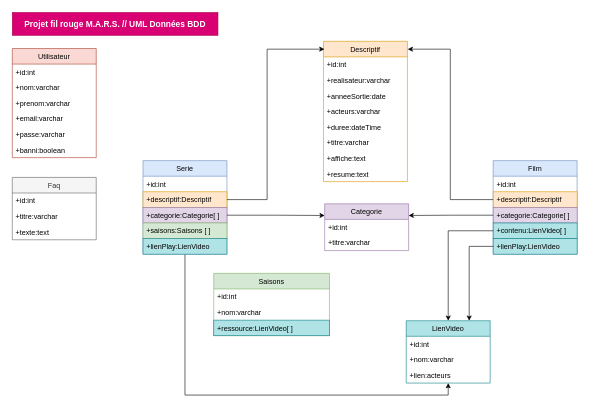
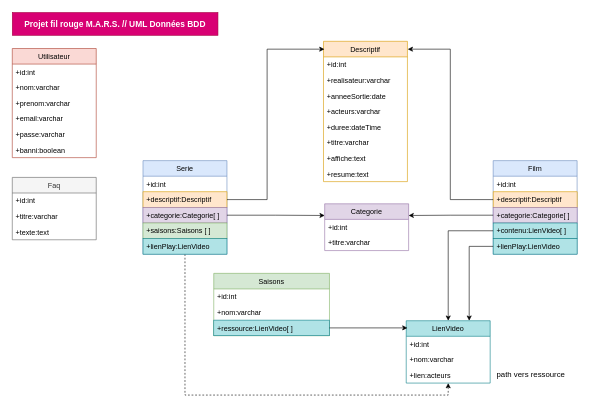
  <mxCell id="0" />
  <mxCell id="1" parent="0" />
  <mxCell id="2" value="Utilisateur" style="swimlane;fontStyle=0;childLayout=stackLayout;horizontal=1;startSize=26;fillColor=#fad9d5;horizontalStack=0;resizeParent=1;resizeParentMax=0;resizeLast=0;collapsible=1;marginBottom=0;strokeColor=#ae4132;" vertex="1" parent="1"><mxGeometry x="20" y="80" width="140" height="182" as="geometry" /></mxCell>
  <mxCell id="3" value="+id:int" style="text;strokeColor=none;fillColor=none;align=left;verticalAlign=top;spacingLeft=4;spacingRight=4;overflow=hidden;rotatable=0;points=[[0,0.5],[1,0.5]];portConstraint=eastwest;" vertex="1" parent="2"><mxGeometry y="26" width="140" height="26" as="geometry" /></mxCell>
  <mxCell id="4" value="+nom:varchar" style="text;strokeColor=none;fillColor=none;align=left;verticalAlign=top;spacingLeft=4;spacingRight=4;overflow=hidden;rotatable=0;points=[[0,0.5],[1,0.5]];portConstraint=eastwest;" vertex="1" parent="2"><mxGeometry y="52" width="140" height="26" as="geometry" /></mxCell>
  <mxCell id="5" value="+prenom:varchar" style="text;strokeColor=none;fillColor=none;align=left;verticalAlign=top;spacingLeft=4;spacingRight=4;overflow=hidden;rotatable=0;points=[[0,0.5],[1,0.5]];portConstraint=eastwest;" vertex="1" parent="2"><mxGeometry y="78" width="140" height="26" as="geometry" /></mxCell>
  <mxCell id="6" value="+email:varchar" style="text;strokeColor=none;fillColor=none;align=left;verticalAlign=top;spacingLeft=4;spacingRight=4;overflow=hidden;rotatable=0;points=[[0,0.5],[1,0.5]];portConstraint=eastwest;" vertex="1" parent="2"><mxGeometry y="104" width="140" height="26" as="geometry" /></mxCell>
  <mxCell id="7" value="+passe:varchar" style="text;strokeColor=none;fillColor=none;align=left;verticalAlign=top;spacingLeft=4;spacingRight=4;overflow=hidden;rotatable=0;points=[[0,0.5],[1,0.5]];portConstraint=eastwest;" vertex="1" parent="2"><mxGeometry y="130" width="140" height="26" as="geometry" /></mxCell>
  <mxCell id="8" value="+banni:boolean" style="text;strokeColor=none;fillColor=none;align=left;verticalAlign=top;spacingLeft=4;spacingRight=4;overflow=hidden;rotatable=0;points=[[0,0.5],[1,0.5]];portConstraint=eastwest;" vertex="1" parent="2"><mxGeometry y="156" width="140" height="26" as="geometry" /></mxCell>
  <mxCell id="9" value="Projet fil rouge M.A.R.S. // UML Données BDD" style="text;html=1;align=center;verticalAlign=middle;whiteSpace=wrap;rounded=0;fontStyle=1;fontSize=14;fillColor=#d80073;strokeColor=#A50040;fontColor=#ffffff;" vertex="1" parent="1"><mxGeometry x="20" y="20" width="343" height="38" as="geometry" /></mxCell>
  <mxCell id="10" value="Faq" style="swimlane;fontStyle=0;childLayout=stackLayout;horizontal=1;startSize=26;fillColor=#f5f5f5;horizontalStack=0;resizeParent=1;resizeParentMax=0;resizeLast=0;collapsible=1;marginBottom=0;strokeColor=#666666;fontColor=#333333;" vertex="1" parent="1"><mxGeometry x="20" y="295" width="140" height="104" as="geometry" /></mxCell>
  <mxCell id="11" value="+id:int" style="text;strokeColor=none;fillColor=none;align=left;verticalAlign=top;spacingLeft=4;spacingRight=4;overflow=hidden;rotatable=0;points=[[0,0.5],[1,0.5]];portConstraint=eastwest;" vertex="1" parent="10"><mxGeometry y="26" width="140" height="26" as="geometry" /></mxCell>
  <mxCell id="12" value="+titre:varchar" style="text;strokeColor=none;fillColor=none;align=left;verticalAlign=top;spacingLeft=4;spacingRight=4;overflow=hidden;rotatable=0;points=[[0,0.5],[1,0.5]];portConstraint=eastwest;" vertex="1" parent="10"><mxGeometry y="52" width="140" height="26" as="geometry" /></mxCell>
  <mxCell id="13" value="+texte:text" style="text;strokeColor=none;fillColor=none;align=left;verticalAlign=top;spacingLeft=4;spacingRight=4;overflow=hidden;rotatable=0;points=[[0,0.5],[1,0.5]];portConstraint=eastwest;" vertex="1" parent="10"><mxGeometry y="78" width="140" height="26" as="geometry" /></mxCell>
+ <mxCell id="14" value="path vers ressource" style="text;html=1;strokeColor=none;fillColor=none;align=left;verticalAlign=middle;whiteSpace=wrap;rounded=0;fontSize=13;" vertex="1" parent="1"><mxGeometry x="826" y="608" width="161" height="30" as="geometry" /></mxCell>
  <mxCell id="15" value="Descriptif" style="swimlane;fontStyle=0;childLayout=stackLayout;horizontal=1;startSize=26;fillColor=#ffe6cc;horizontalStack=0;resizeParent=1;resizeParentMax=0;resizeLast=0;collapsible=1;marginBottom=0;strokeColor=#d79b00;" vertex="1" parent="1"><mxGeometry x="539" y="68" width="140" height="234" as="geometry" /></mxCell>
  <mxCell id="16" value="+id:int" style="text;strokeColor=none;fillColor=none;align=left;verticalAlign=top;spacingLeft=4;spacingRight=4;overflow=hidden;rotatable=0;points=[[0,0.5],[1,0.5]];portConstraint=eastwest;" vertex="1" parent="15"><mxGeometry y="26" width="140" height="26" as="geometry" /></mxCell>
  <mxCell id="17" value="+realisateur:varchar" style="text;strokeColor=none;fillColor=none;align=left;verticalAlign=top;spacingLeft=4;spacingRight=4;overflow=hidden;rotatable=0;points=[[0,0.5],[1,0.5]];portConstraint=eastwest;" vertex="1" parent="15"><mxGeometry y="52" width="140" height="26" as="geometry" /></mxCell>
  <mxCell id="18" value="+anneeSortie:date" style="text;strokeColor=none;fillColor=none;align=left;verticalAlign=top;spacingLeft=4;spacingRight=4;overflow=hidden;rotatable=0;points=[[0,0.5],[1,0.5]];portConstraint=eastwest;" vertex="1" parent="15"><mxGeometry y="78" width="140" height="26" as="geometry" /></mxCell>
  <mxCell id="19" value="+acteurs:varchar" style="text;strokeColor=none;fillColor=none;align=left;verticalAlign=top;spacingLeft=4;spacingRight=4;overflow=hidden;rotatable=0;points=[[0,0.5],[1,0.5]];portConstraint=eastwest;" vertex="1" parent="15"><mxGeometry y="104" width="140" height="26" as="geometry" /></mxCell>
  <mxCell id="20" value="+duree:dateTime" style="text;strokeColor=none;fillColor=none;align=left;verticalAlign=top;spacingLeft=4;spacingRight=4;overflow=hidden;rotatable=0;points=[[0,0.5],[1,0.5]];portConstraint=eastwest;" vertex="1" parent="15"><mxGeometry y="130" width="140" height="26" as="geometry" /></mxCell>
  <mxCell id="21" value="+titre:varchar" style="text;strokeColor=none;fillColor=none;align=left;verticalAlign=top;spacingLeft=4;spacingRight=4;overflow=hidden;rotatable=0;points=[[0,0.5],[1,0.5]];portConstraint=eastwest;" vertex="1" parent="15"><mxGeometry y="156" width="140" height="26" as="geometry" /></mxCell>
  <mxCell id="22" value="+affiche:text" style="text;strokeColor=none;fillColor=none;align=left;verticalAlign=top;spacingLeft=4;spacingRight=4;overflow=hidden;rotatable=0;points=[[0,0.5],[1,0.5]];portConstraint=eastwest;" vertex="1" parent="15"><mxGeometry y="182" width="140" height="26" as="geometry" /></mxCell>
  <mxCell id="23" value="+resume:text" style="text;strokeColor=none;fillColor=none;align=left;verticalAlign=top;spacingLeft=4;spacingRight=4;overflow=hidden;rotatable=0;points=[[0,0.5],[1,0.5]];portConstraint=eastwest;" vertex="1" parent="15"><mxGeometry y="208" width="140" height="26" as="geometry" /></mxCell>
  <mxCell id="24" value="Categorie" style="swimlane;fontStyle=0;childLayout=stackLayout;horizontal=1;startSize=26;fillColor=#e1d5e7;horizontalStack=0;resizeParent=1;resizeParentMax=0;resizeLast=0;collapsible=1;marginBottom=0;strokeColor=#9673a6;" vertex="1" parent="1"><mxGeometry x="541" y="339" width="140" height="78" as="geometry" /></mxCell>
  <mxCell id="25" value="+id:int" style="text;strokeColor=none;fillColor=none;align=left;verticalAlign=top;spacingLeft=4;spacingRight=4;overflow=hidden;rotatable=0;points=[[0,0.5],[1,0.5]];portConstraint=eastwest;" vertex="1" parent="24"><mxGeometry y="26" width="140" height="26" as="geometry" /></mxCell>
  <mxCell id="26" value="+titre:varchar" style="text;strokeColor=none;fillColor=none;align=left;verticalAlign=top;spacingLeft=4;spacingRight=4;overflow=hidden;rotatable=0;points=[[0,0.5],[1,0.5]];portConstraint=eastwest;" vertex="1" parent="24"><mxGeometry y="52" width="140" height="26" as="geometry" /></mxCell>
- <mxCell id="27" style="edgeStyle=orthogonalEdgeStyle;rounded=0;orthogonalLoop=1;jettySize=auto;html=1;exitX=0.5;exitY=1;exitDx=0;exitDy=0;entryX=0.5;entryY=1;entryDx=0;entryDy=0;fontSize=13;" edge="1" parent="1" source="28" target="38"><mxGeometry relative="1" as="geometry" /></mxCell>
+ <mxCell id="27" style="edgeStyle=orthogonalEdgeStyle;rounded=0;orthogonalLoop=1;jettySize=auto;html=1;exitX=0.5;exitY=1;exitDx=0;exitDy=0;entryX=0.5;entryY=1;entryDx=0;entryDy=0;fontSize=13;dashed=1;" edge="1" parent="1" source="28" target="38"><mxGeometry relative="1" as="geometry" /></mxCell>
  <mxCell id="28" value="Serie" style="swimlane;fontStyle=0;childLayout=stackLayout;horizontal=1;startSize=26;fillColor=#dae8fc;horizontalStack=0;resizeParent=1;resizeParentMax=0;resizeLast=0;collapsible=1;marginBottom=0;strokeColor=#6c8ebf;" vertex="1" parent="1"><mxGeometry x="238" y="267" width="140" height="156" as="geometry" /></mxCell>
  <mxCell id="29" value="+id:int" style="text;strokeColor=none;fillColor=none;align=left;verticalAlign=top;spacingLeft=4;spacingRight=4;overflow=hidden;rotatable=0;points=[[0,0.5],[1,0.5]];portConstraint=eastwest;" vertex="1" parent="28"><mxGeometry y="26" width="140" height="26" as="geometry" /></mxCell>
  <mxCell id="30" value="+descriptif:Descriptif" style="text;strokeColor=#d79b00;fillColor=#ffe6cc;align=left;verticalAlign=top;spacingLeft=4;spacingRight=4;overflow=hidden;rotatable=0;points=[[0,0.5],[1,0.5]];portConstraint=eastwest;" vertex="1" parent="28"><mxGeometry y="52" width="140" height="26" as="geometry" /></mxCell>
  <mxCell id="31" value="+categorie:Categorie[ ]" style="text;strokeColor=#9673a6;fillColor=#e1d5e7;align=left;verticalAlign=top;spacingLeft=4;spacingRight=4;overflow=hidden;rotatable=0;points=[[0,0.5],[1,0.5]];portConstraint=eastwest;" vertex="1" parent="28"><mxGeometry y="78" width="140" height="26" as="geometry" /></mxCell>
  <mxCell id="32" value="+saisons:Saisons [ ]" style="text;strokeColor=#82b366;fillColor=#d5e8d4;align=left;verticalAlign=top;spacingLeft=4;spacingRight=4;overflow=hidden;rotatable=0;points=[[0,0.5],[1,0.5]];portConstraint=eastwest;" vertex="1" parent="28"><mxGeometry y="104" width="140" height="26" as="geometry" /></mxCell>
  <mxCell id="33" value="+lienPlay:LienVideo" style="text;strokeColor=#0e8088;fillColor=#b0e3e6;align=left;verticalAlign=top;spacingLeft=4;spacingRight=4;overflow=hidden;rotatable=0;points=[[0,0.5],[1,0.5]];portConstraint=eastwest;" vertex="1" parent="28"><mxGeometry y="130" width="140" height="26" as="geometry" /></mxCell>
  <mxCell id="34" value="Saisons" style="swimlane;fontStyle=0;childLayout=stackLayout;horizontal=1;startSize=26;fillColor=#d5e8d4;horizontalStack=0;resizeParent=1;resizeParentMax=0;resizeLast=0;collapsible=1;marginBottom=0;strokeColor=#82b366;" vertex="1" parent="1"><mxGeometry x="356" y="455" width="193" height="104" as="geometry" /></mxCell>
  <mxCell id="35" value="+id:int" style="text;strokeColor=none;fillColor=none;align=left;verticalAlign=top;spacingLeft=4;spacingRight=4;overflow=hidden;rotatable=0;points=[[0,0.5],[1,0.5]];portConstraint=eastwest;" vertex="1" parent="34"><mxGeometry y="26" width="193" height="26" as="geometry" /></mxCell>
  <mxCell id="36" value="+nom:varchar" style="text;strokeColor=none;fillColor=none;align=left;verticalAlign=top;spacingLeft=4;spacingRight=4;overflow=hidden;rotatable=0;points=[[0,0.5],[1,0.5]];portConstraint=eastwest;" vertex="1" parent="34"><mxGeometry y="52" width="193" height="26" as="geometry" /></mxCell>
  <mxCell id="37" value="+ressource:LienVideo[ ]" style="text;strokeColor=#0e8088;fillColor=#b0e3e6;align=left;verticalAlign=top;spacingLeft=4;spacingRight=4;overflow=hidden;rotatable=0;points=[[0,0.5],[1,0.5]];portConstraint=eastwest;" vertex="1" parent="34"><mxGeometry y="78" width="193" height="26" as="geometry" /></mxCell>
  <mxCell id="38" value="LienVideo" style="swimlane;fontStyle=0;childLayout=stackLayout;horizontal=1;startSize=26;fillColor=#b0e3e6;horizontalStack=0;resizeParent=1;resizeParentMax=0;resizeLast=0;collapsible=1;marginBottom=0;strokeColor=#0e8088;" vertex="1" parent="1"><mxGeometry x="677" y="534" width="140" height="104" as="geometry" /></mxCell>
  <mxCell id="39" value="+id:int" style="text;strokeColor=none;fillColor=none;align=left;verticalAlign=top;spacingLeft=4;spacingRight=4;overflow=hidden;rotatable=0;points=[[0,0.5],[1,0.5]];portConstraint=eastwest;" vertex="1" parent="38"><mxGeometry y="26" width="140" height="26" as="geometry" /></mxCell>
  <mxCell id="40" value="+nom:varchar" style="text;strokeColor=none;fillColor=none;align=left;verticalAlign=top;spacingLeft=4;spacingRight=4;overflow=hidden;rotatable=0;points=[[0,0.5],[1,0.5]];portConstraint=eastwest;" vertex="1" parent="38"><mxGeometry y="52" width="140" height="26" as="geometry" /></mxCell>
  <mxCell id="41" value="+lien:acteurs" style="text;strokeColor=none;fillColor=none;align=left;verticalAlign=top;spacingLeft=4;spacingRight=4;overflow=hidden;rotatable=0;points=[[0,0.5],[1,0.5]];portConstraint=eastwest;" vertex="1" parent="38"><mxGeometry y="78" width="140" height="26" as="geometry" /></mxCell>
+ <mxCell id="42" style="edgeStyle=orthogonalEdgeStyle;rounded=0;orthogonalLoop=1;jettySize=auto;html=1;exitX=1;exitY=0.5;exitDx=0;exitDy=0;entryX=0.014;entryY=0.115;entryDx=0;entryDy=0;entryPerimeter=0;fontSize=13;" edge="1" parent="1" source="37" target="38"><mxGeometry relative="1" as="geometry" /></mxCell>
  <mxCell id="43" value="Film" style="swimlane;fontStyle=0;childLayout=stackLayout;horizontal=1;startSize=26;fillColor=#dae8fc;horizontalStack=0;resizeParent=1;resizeParentMax=0;resizeLast=0;collapsible=1;marginBottom=0;strokeColor=#6c8ebf;" vertex="1" parent="1"><mxGeometry x="822" y="267" width="140" height="156" as="geometry" /></mxCell>
  <mxCell id="44" value="+id:int" style="text;strokeColor=none;fillColor=none;align=left;verticalAlign=top;spacingLeft=4;spacingRight=4;overflow=hidden;rotatable=0;points=[[0,0.5],[1,0.5]];portConstraint=eastwest;" vertex="1" parent="43"><mxGeometry y="26" width="140" height="26" as="geometry" /></mxCell>
  <mxCell id="45" value="+descriptif:Descriptif" style="text;strokeColor=#d79b00;fillColor=#ffe6cc;align=left;verticalAlign=top;spacingLeft=4;spacingRight=4;overflow=hidden;rotatable=0;points=[[0,0.5],[1,0.5]];portConstraint=eastwest;" vertex="1" parent="43"><mxGeometry y="52" width="140" height="26" as="geometry" /></mxCell>
  <mxCell id="46" value="+categorie:Categorie[ ]" style="text;strokeColor=#9673a6;fillColor=#e1d5e7;align=left;verticalAlign=top;spacingLeft=4;spacingRight=4;overflow=hidden;rotatable=0;points=[[0,0.5],[1,0.5]];portConstraint=eastwest;" vertex="1" parent="43"><mxGeometry y="78" width="140" height="26" as="geometry" /></mxCell>
  <mxCell id="47" value="+contenu:LienVideo[ ]" style="text;strokeColor=#0e8088;fillColor=#b0e3e6;align=left;verticalAlign=top;spacingLeft=4;spacingRight=4;overflow=hidden;rotatable=0;points=[[0,0.5],[1,0.5]];portConstraint=eastwest;" vertex="1" parent="43"><mxGeometry y="104" width="140" height="26" as="geometry" /></mxCell>
  <mxCell id="48" value="+lienPlay:LienVideo" style="text;strokeColor=#0e8088;fillColor=#b0e3e6;align=left;verticalAlign=top;spacingLeft=4;spacingRight=4;overflow=hidden;rotatable=0;points=[[0,0.5],[1,0.5]];portConstraint=eastwest;" vertex="1" parent="43"><mxGeometry y="130" width="140" height="26" as="geometry" /></mxCell>
  <mxCell id="49" style="edgeStyle=orthogonalEdgeStyle;rounded=0;orthogonalLoop=1;jettySize=auto;html=1;exitX=0;exitY=0.5;exitDx=0;exitDy=0;fontSize=13;" edge="1" parent="1" source="47" target="38"><mxGeometry relative="1" as="geometry" /></mxCell>
  <mxCell id="50" style="edgeStyle=orthogonalEdgeStyle;rounded=0;orthogonalLoop=1;jettySize=auto;html=1;exitX=1;exitY=0.5;exitDx=0;exitDy=0;entryX=0.011;entryY=0.056;entryDx=0;entryDy=0;entryPerimeter=0;fontSize=13;" edge="1" parent="1" source="30" target="15"><mxGeometry relative="1" as="geometry"><Array as="points"><mxPoint x="445" y="332" /><mxPoint x="445" y="82" /></Array></mxGeometry></mxCell>
  <mxCell id="51" style="edgeStyle=orthogonalEdgeStyle;rounded=0;orthogonalLoop=1;jettySize=auto;html=1;exitX=0;exitY=0.5;exitDx=0;exitDy=0;entryX=1.004;entryY=0.056;entryDx=0;entryDy=0;entryPerimeter=0;fontSize=13;" edge="1" parent="1" source="45" target="15"><mxGeometry relative="1" as="geometry" /></mxCell>
  <mxCell id="52" style="edgeStyle=orthogonalEdgeStyle;rounded=0;orthogonalLoop=1;jettySize=auto;html=1;exitX=1;exitY=0.5;exitDx=0;exitDy=0;entryX=0;entryY=0.25;entryDx=0;entryDy=0;fontSize=13;" edge="1" parent="1" source="31" target="24"><mxGeometry relative="1" as="geometry" /></mxCell>
  <mxCell id="53" style="edgeStyle=orthogonalEdgeStyle;rounded=0;orthogonalLoop=1;jettySize=auto;html=1;exitX=0;exitY=0.5;exitDx=0;exitDy=0;entryX=1;entryY=0.25;entryDx=0;entryDy=0;fontSize=13;" edge="1" parent="1" source="46" target="24"><mxGeometry relative="1" as="geometry" /></mxCell>
  <mxCell id="54" style="edgeStyle=orthogonalEdgeStyle;rounded=0;orthogonalLoop=1;jettySize=auto;html=1;exitX=0;exitY=0.5;exitDx=0;exitDy=0;entryX=0.75;entryY=0;entryDx=0;entryDy=0;fontSize=13;" edge="1" parent="1" source="48" target="38"><mxGeometry relative="1" as="geometry" /></mxCell>
